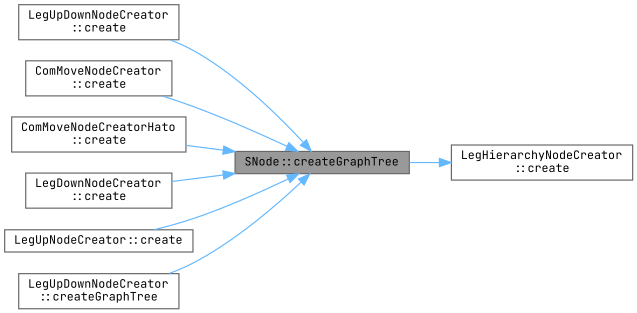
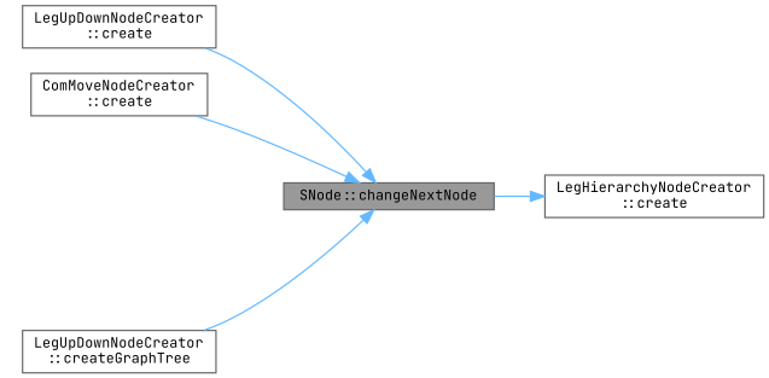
  digraph {
    fontname="JetBrains Mono"
    rankdir=RL
    node [color=grey40 fillcolor=white fontname="JetBrains Mono" fontsize=10 shape=box style=filled]
    edge [color=steelblue1 dir=back fontname="JetBrains Mono" fontsize=10 labelfontname=Helvetica labelfontsize=10 style=solid]
-   n1 [color=gray40 fillcolor=grey60 fontcolor=black height=0.2 label="SNode::createGraphTree" width=0.4]
+   n1 [color=gray40 fillcolor=grey60 fontcolor=black height=0.2 label="SNode::changeNextNode" width=0.4]
    n2 [height=0.2 label="LegUpDownNodeCreator\l::create" width=0.4]
    n3 [height=0.2 label="ComMoveNodeCreator\l::create" width=0.4]
-   n4 [height=0.2 label="ComMoveNodeCreatorHato\l::create" width=0.4]
-   n5 [height=0.2 label="LegDownNodeCreator\l::create" width=0.4]
-   n6 [height=0.2 label="LegUpNodeCreator::create" width=0.4]
    n7 [height=0.2 label="LegUpDownNodeCreator\l::createGraphTree" width=0.4]
    n8 [height=0.2 label="LegHierarchyNodeCreator\l::create" width=0.4]
    n1 -> n2
    n1 -> n3
-   n1 -> n4
-   n1 -> n5
-   n1 -> n6
    n1 -> n7
    n8 -> n1
  }
